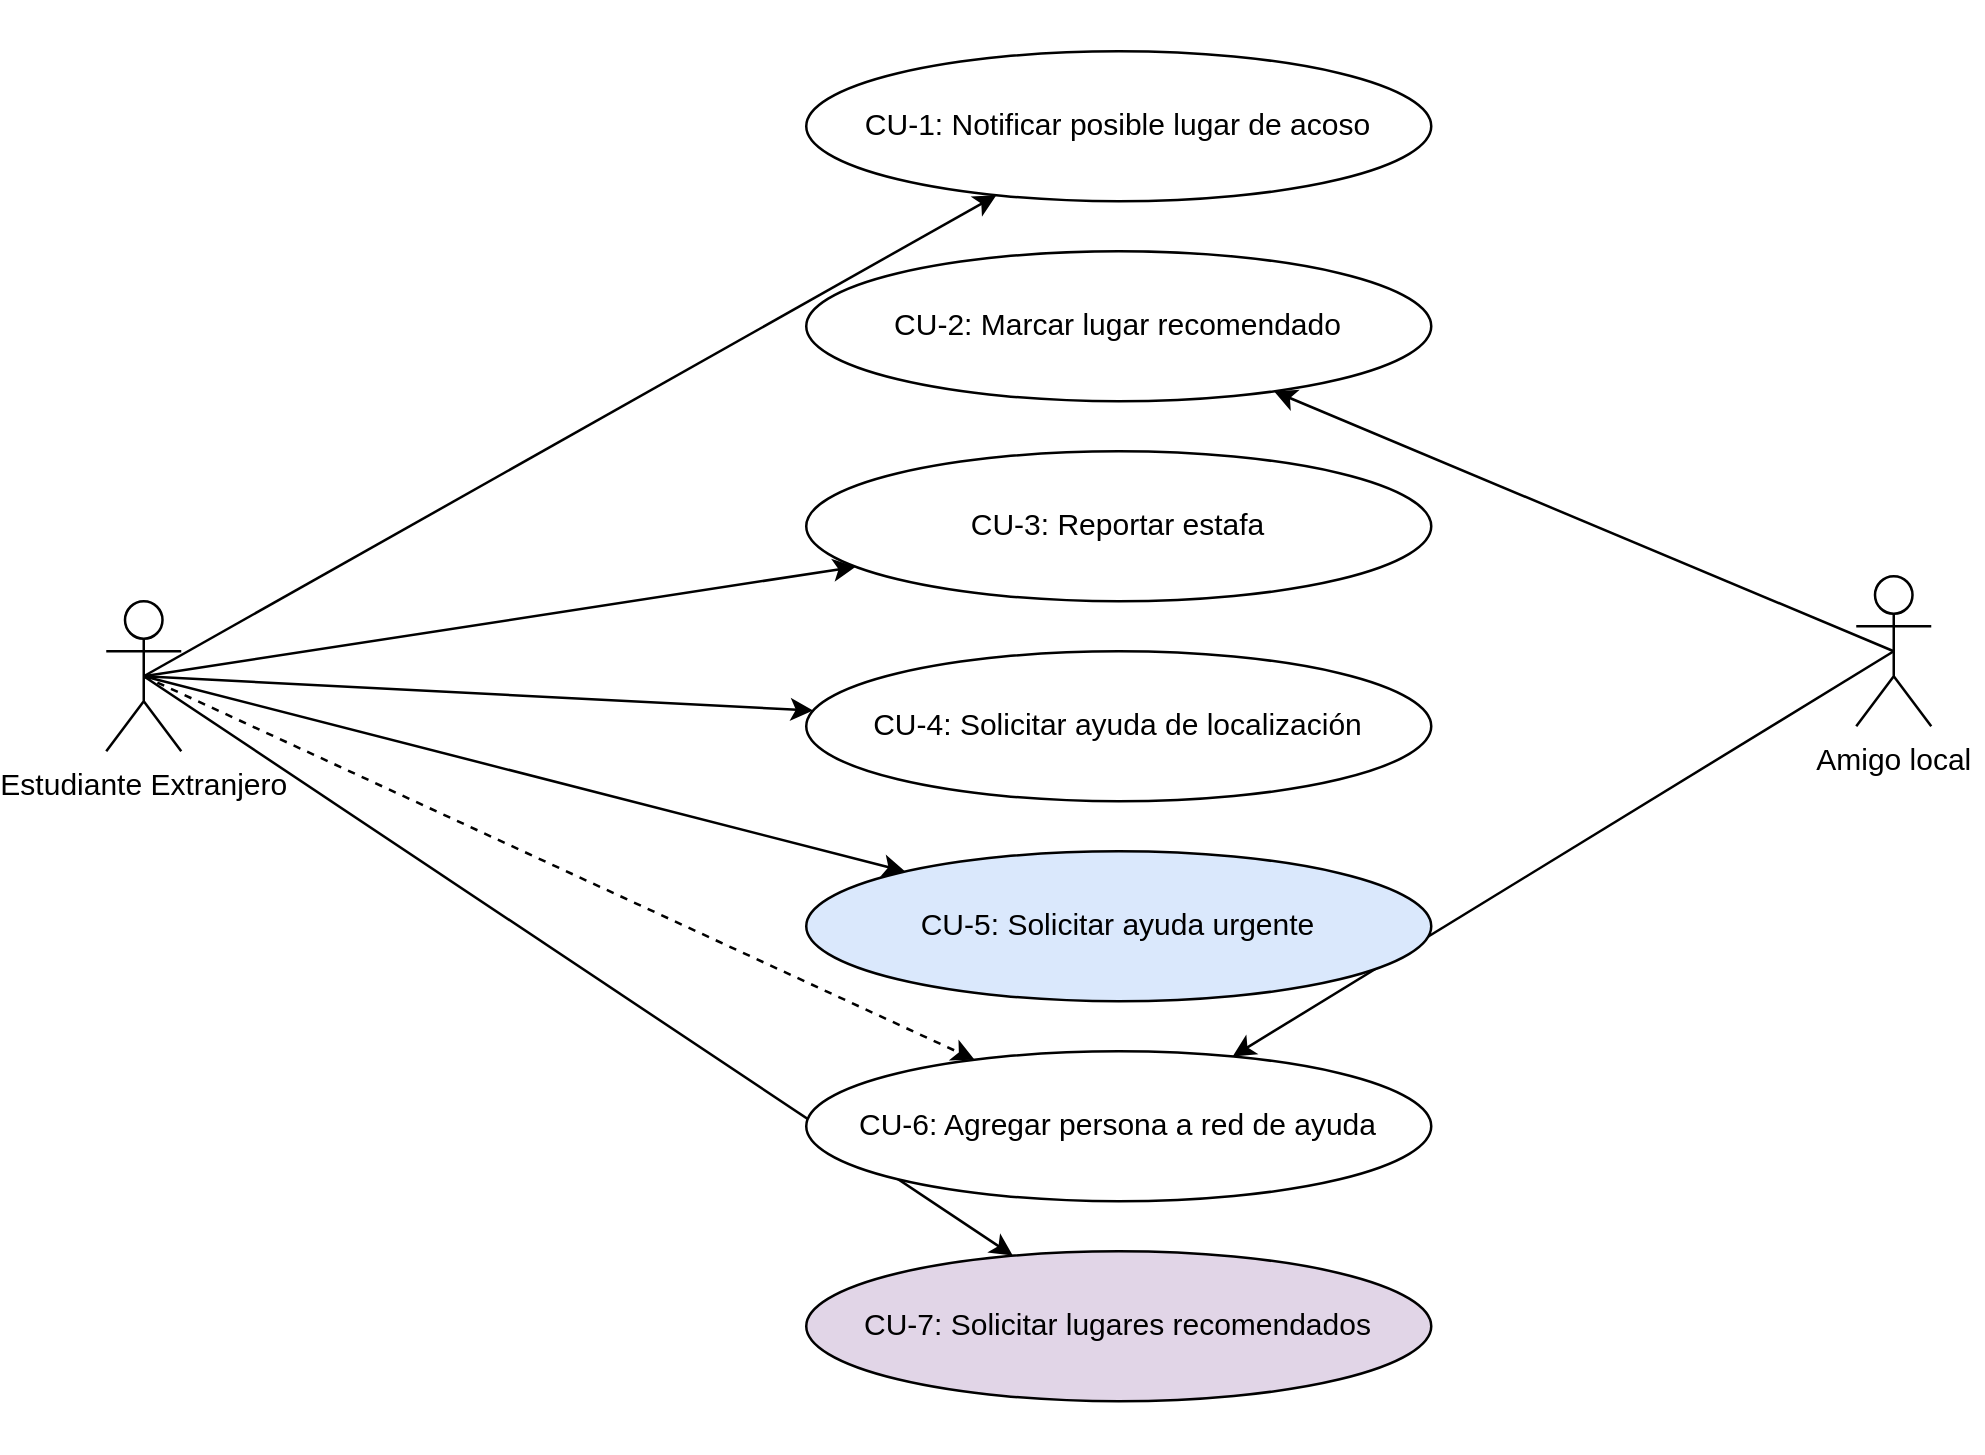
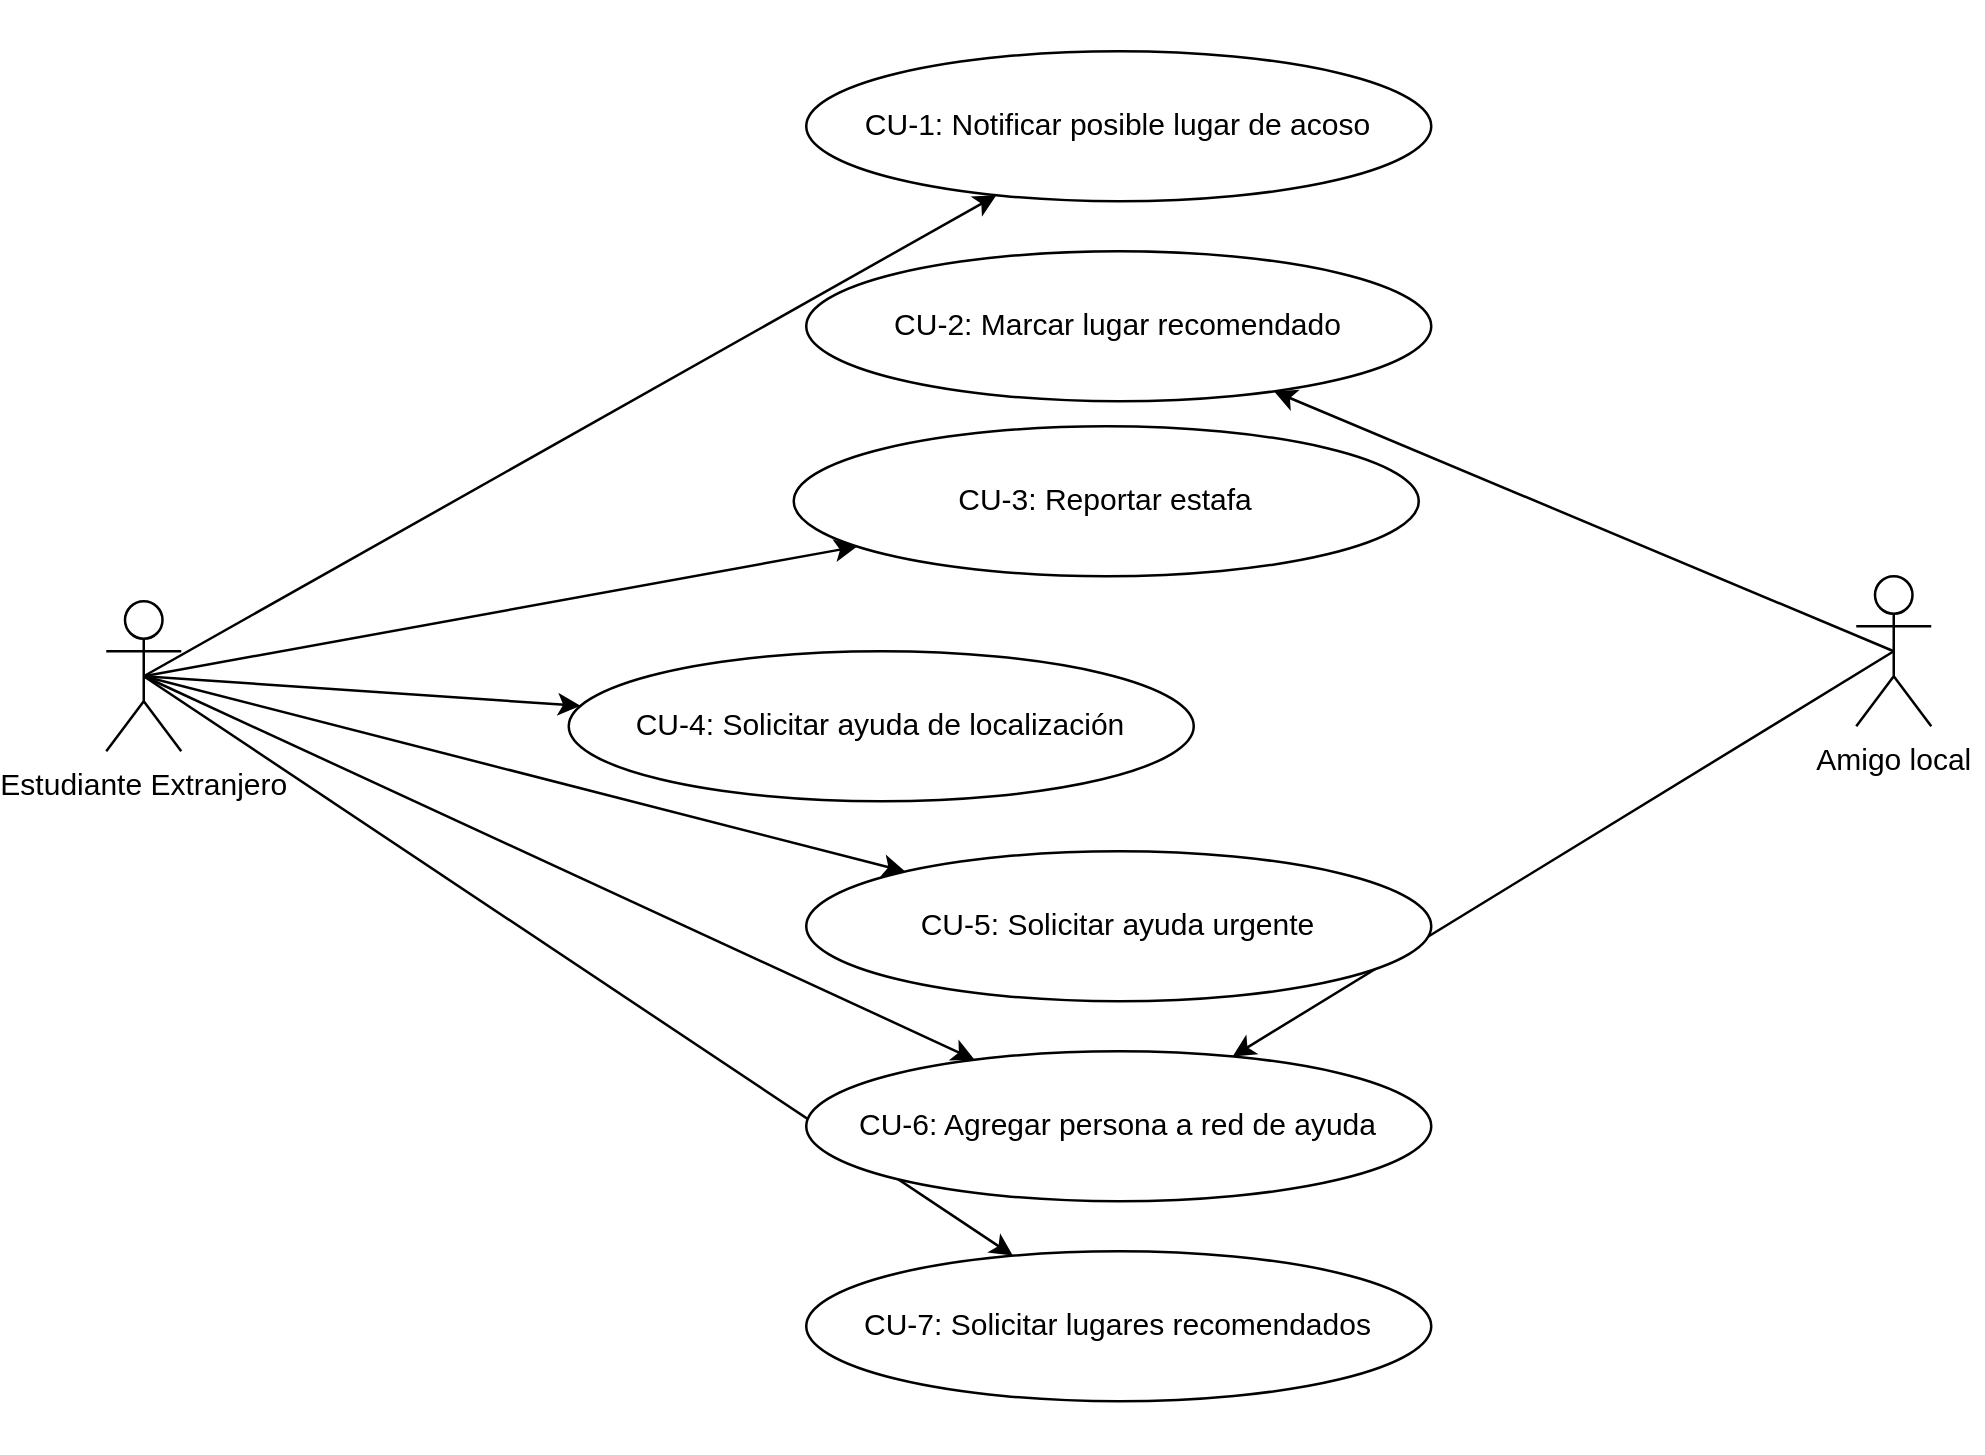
  <mxCell id="0" />
  <mxCell id="1" parent="0" />
  <mxCell id="2" style="edgeStyle=none;html=1;exitX=0.5;exitY=0.5;exitDx=0;exitDy=0;exitPerimeter=0;" parent="1" source="8" target="12" edge="1"><mxGeometry relative="1" as="geometry" /></mxCell>
  <mxCell id="3" style="edgeStyle=none;html=1;exitX=0.5;exitY=0.5;exitDx=0;exitDy=0;exitPerimeter=0;" parent="1" source="8" target="16" edge="1"><mxGeometry relative="1" as="geometry" /></mxCell>
  <mxCell id="4" style="edgeStyle=none;html=1;exitX=0.5;exitY=0.5;exitDx=0;exitDy=0;exitPerimeter=0;" parent="1" source="8" target="14" edge="1"><mxGeometry relative="1" as="geometry" /></mxCell>
  <mxCell id="5" style="edgeStyle=none;html=1;exitX=0.5;exitY=0.5;exitDx=0;exitDy=0;exitPerimeter=0;" parent="1" source="8" target="15" edge="1"><mxGeometry relative="1" as="geometry" /></mxCell>
- <mxCell id="6" style="edgeStyle=none;html=1;exitX=0.5;exitY=0.5;exitDx=0;exitDy=0;exitPerimeter=0;dashed=1;" parent="1" source="8" target="17" edge="1"><mxGeometry relative="1" as="geometry" /></mxCell>
+ <mxCell id="6" style="edgeStyle=none;html=1;exitX=0.5;exitY=0.5;exitDx=0;exitDy=0;exitPerimeter=0;" parent="1" source="8" target="17" edge="1"><mxGeometry relative="1" as="geometry" /></mxCell>
  <mxCell id="7" style="edgeStyle=none;html=1;exitX=0.5;exitY=0.5;exitDx=0;exitDy=0;exitPerimeter=0;" edge="1" parent="1" source="8" target="18"><mxGeometry relative="1" as="geometry" /></mxCell>
  <mxCell id="8" value="Estudiante Extranjero" style="shape=umlActor;verticalLabelPosition=bottom;verticalAlign=top;html=1;outlineConnect=0;" parent="1" vertex="1"><mxGeometry x="20" y="240" width="30" height="60" as="geometry" /></mxCell>
  <mxCell id="9" style="edgeStyle=none;html=1;exitX=0.5;exitY=0.5;exitDx=0;exitDy=0;exitPerimeter=0;" parent="1" source="11" target="13" edge="1"><mxGeometry relative="1" as="geometry" /></mxCell>
  <mxCell id="10" style="edgeStyle=none;html=1;exitX=0.5;exitY=0.5;exitDx=0;exitDy=0;exitPerimeter=0;" parent="1" source="11" target="17" edge="1"><mxGeometry relative="1" as="geometry" /></mxCell>
  <mxCell id="11" value="Amigo local" style="shape=umlActor;verticalLabelPosition=bottom;verticalAlign=top;html=1;outlineConnect=0;" parent="1" vertex="1"><mxGeometry x="720" y="230" width="30" height="60" as="geometry" /></mxCell>
  <mxCell id="12" value="CU-1: Notificar posible lugar de acoso" style="ellipse;whiteSpace=wrap;html=1;" parent="1" vertex="1"><mxGeometry x="300" y="20" width="250" height="60" as="geometry" /></mxCell>
  <mxCell id="13" value="CU-2: Marcar lugar recomendado" style="ellipse;whiteSpace=wrap;html=1;" parent="1" vertex="1"><mxGeometry x="300" y="100" width="250" height="60" as="geometry" /></mxCell>
- <mxCell id="14" value="CU-3: Reportar estafa" style="ellipse;whiteSpace=wrap;html=1;" parent="1" vertex="1"><mxGeometry x="300" y="180" width="250" height="60" as="geometry" /></mxCell>
- <mxCell id="15" value="CU-4: Solicitar ayuda de localización" style="ellipse;whiteSpace=wrap;html=1;" parent="1" vertex="1"><mxGeometry x="300" y="260" width="250" height="60" as="geometry" /></mxCell>
- <mxCell id="16" value="CU-5: Solicitar ayuda urgente" style="ellipse;whiteSpace=wrap;html=1;fillColor=#dae8fc;" parent="1" vertex="1"><mxGeometry x="300" y="340" width="250" height="60" as="geometry" /></mxCell>
+ <mxCell id="14" value="CU-3: Reportar estafa" style="ellipse;whiteSpace=wrap;html=1;" parent="1" vertex="1"><mxGeometry x="295" y="170" width="250" height="60" as="geometry" /></mxCell>
+ <mxCell id="15" value="CU-4: Solicitar ayuda de localización" style="ellipse;whiteSpace=wrap;html=1;" parent="1" vertex="1"><mxGeometry x="205" y="260" width="250" height="60" as="geometry" /></mxCell>
+ <mxCell id="16" value="CU-5: Solicitar ayuda urgente" style="ellipse;whiteSpace=wrap;html=1;" parent="1" vertex="1"><mxGeometry x="300" y="340" width="250" height="60" as="geometry" /></mxCell>
  <mxCell id="17" value="CU-6: Agregar persona a red de ayuda" style="ellipse;whiteSpace=wrap;html=1;" parent="1" vertex="1"><mxGeometry x="300" y="420" width="250" height="60" as="geometry" /></mxCell>
- <mxCell id="18" value="CU-7: Solicitar lugares recomendados" style="ellipse;whiteSpace=wrap;html=1;fillColor=#e1d5e7;" vertex="1" parent="1"><mxGeometry x="300" y="500" width="250" height="60" as="geometry" /></mxCell>
+ <mxCell id="18" value="CU-7: Solicitar lugares recomendados" style="ellipse;whiteSpace=wrap;html=1;" vertex="1" parent="1"><mxGeometry x="300" y="500" width="250" height="60" as="geometry" /></mxCell>
